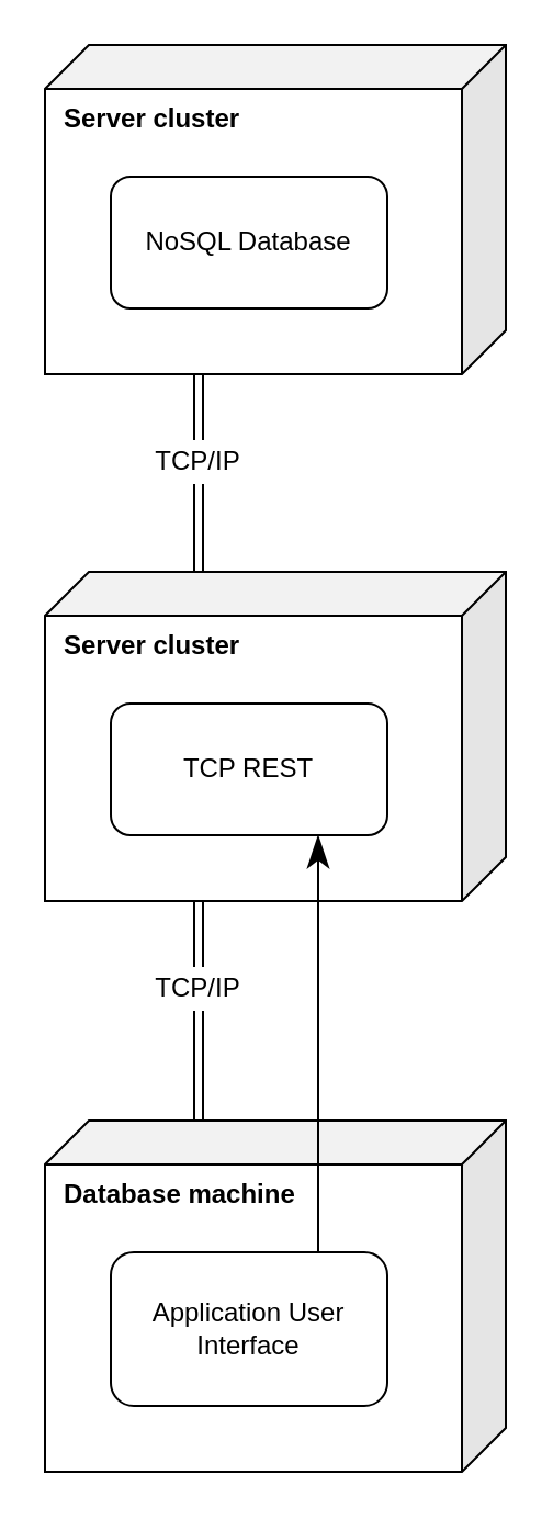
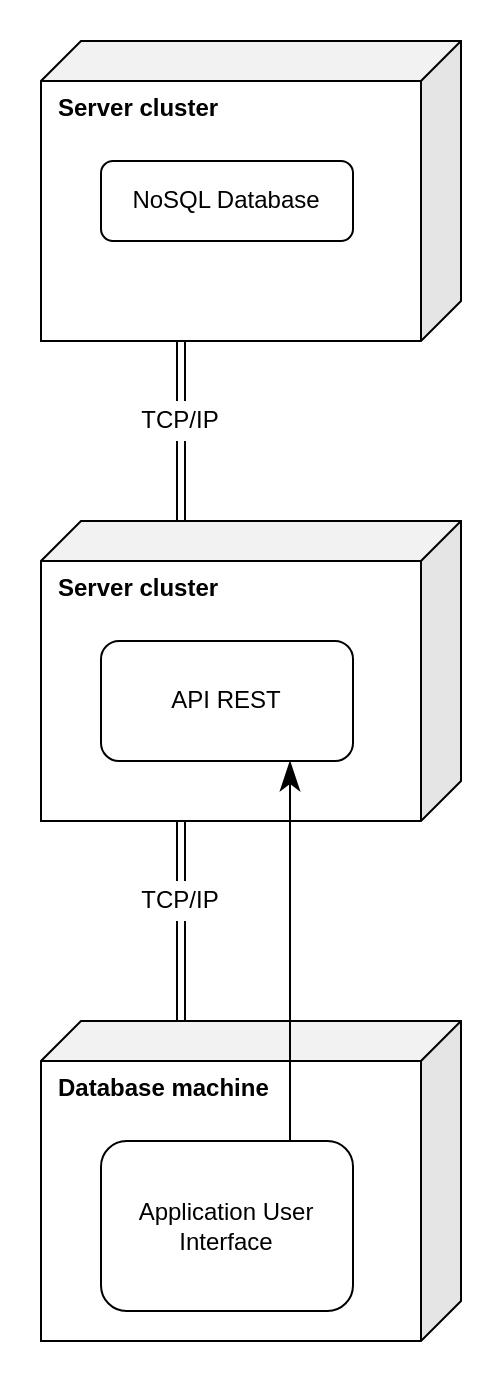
  <mxCell id="0" />
  <mxCell id="1" parent="0" />
  <mxCell id="2" value="&lt;b&gt;Database machine&lt;/b&gt;" style="shape=cube;whiteSpace=wrap;html=1;boundedLbl=1;backgroundOutline=1;darkOpacity=0.05;darkOpacity2=0.1;size=20;flipH=1;align=left;verticalAlign=top;spacingLeft=7;" vertex="1" parent="1"><mxGeometry x="20" y="510" width="210" height="160" as="geometry" /></mxCell>
- <mxCell id="3" value="Application User&lt;br&gt;Interface" style="rounded=1;whiteSpace=wrap;html=1;" vertex="1" parent="1"><mxGeometry x="50" y="570" width="126" height="70" as="geometry" /></mxCell>
+ <mxCell id="3" value="Application User&lt;br&gt;Interface" style="rounded=1;whiteSpace=wrap;html=1;" vertex="1" parent="1"><mxGeometry x="50" y="570" width="126" height="85" as="geometry" /></mxCell>
  <mxCell id="4" value="&lt;b&gt;Server cluster&lt;/b&gt;" style="shape=cube;whiteSpace=wrap;html=1;boundedLbl=1;backgroundOutline=1;darkOpacity=0.05;darkOpacity2=0.1;size=20;flipH=1;align=left;verticalAlign=top;spacingLeft=7;" vertex="1" parent="1"><mxGeometry x="20" y="260" width="210" height="150" as="geometry" /></mxCell>
- <mxCell id="5" value="TCP REST" style="rounded=1;whiteSpace=wrap;html=1;" vertex="1" parent="1"><mxGeometry x="50" y="320" width="126" height="60" as="geometry" /></mxCell>
+ <mxCell id="5" value="API REST" style="rounded=1;whiteSpace=wrap;html=1;" vertex="1" parent="1"><mxGeometry x="50" y="320" width="126" height="60" as="geometry" /></mxCell>
  <mxCell id="6" value="&lt;b&gt;Server cluster&lt;/b&gt;" style="shape=cube;whiteSpace=wrap;html=1;boundedLbl=1;backgroundOutline=1;darkOpacity=0.05;darkOpacity2=0.1;size=20;flipH=1;align=left;verticalAlign=top;spacingLeft=7;" vertex="1" parent="1"><mxGeometry x="20" y="20" width="210" height="150" as="geometry" /></mxCell>
- <mxCell id="7" value="NoSQL Database" style="rounded=1;whiteSpace=wrap;html=1;" vertex="1" parent="1"><mxGeometry x="50" y="80" width="126" height="60" as="geometry" /></mxCell>
+ <mxCell id="7" value="NoSQL Database" style="rounded=1;whiteSpace=wrap;html=1;" vertex="1" parent="1"><mxGeometry x="50" y="80" width="126" height="40" as="geometry" /></mxCell>
  <mxCell id="8" value="" style="endArrow=none;html=1;shape=link;" edge="1" parent="1" source="10"><mxGeometry width="50" height="50" relative="1" as="geometry"><mxPoint x="-45" y="220" as="sourcePoint" /><mxPoint x="90" y="170" as="targetPoint" /></mxGeometry></mxCell>
  <mxCell id="9" value="" style="endArrow=none;html=1;shape=link;" edge="1" parent="1" source="12"><mxGeometry width="50" height="50" relative="1" as="geometry"><mxPoint x="35" y="500" as="sourcePoint" /><mxPoint x="90" y="410" as="targetPoint" /></mxGeometry></mxCell>
  <mxCell id="10" value="TCP/IP" style="text;html=1;strokeColor=none;fillColor=none;align=center;verticalAlign=middle;whiteSpace=wrap;rounded=0;" vertex="1" parent="1"><mxGeometry x="70" y="200" width="40" height="20" as="geometry" /></mxCell>
  <mxCell id="11" value="" style="endArrow=none;html=1;shape=link;" edge="1" parent="1" target="10"><mxGeometry width="50" height="50" relative="1" as="geometry"><mxPoint x="90" y="260" as="sourcePoint" /><mxPoint x="90" y="170" as="targetPoint" /></mxGeometry></mxCell>
  <mxCell id="12" value="TCP/IP" style="text;html=1;strokeColor=none;fillColor=none;align=center;verticalAlign=middle;whiteSpace=wrap;rounded=0;" vertex="1" parent="1"><mxGeometry x="70" y="440" width="40" height="20" as="geometry" /></mxCell>
  <mxCell id="13" value="" style="endArrow=none;html=1;shape=link;" edge="1" parent="1" target="12"><mxGeometry width="50" height="50" relative="1" as="geometry"><mxPoint x="90" y="510" as="sourcePoint" /><mxPoint x="90" y="410" as="targetPoint" /></mxGeometry></mxCell>
  <mxCell id="14" value="" style="endArrow=none;dashed=0;html=1;strokeWidth=1;startSize=12;targetPerimeterSpacing=4;sourcePerimeterSpacing=7;jumpSize=10;endSize=13;entryX=0.75;entryY=0;entryDx=0;entryDy=0;exitX=0.75;exitY=1;exitDx=0;exitDy=0;startArrow=classicThin;startFill=1;" edge="1" parent="1" source="5" target="3"><mxGeometry width="50" height="50" relative="1" as="geometry"><mxPoint x="390" y="320" as="sourcePoint" /><mxPoint x="150" y="440" as="targetPoint" /></mxGeometry></mxCell>
